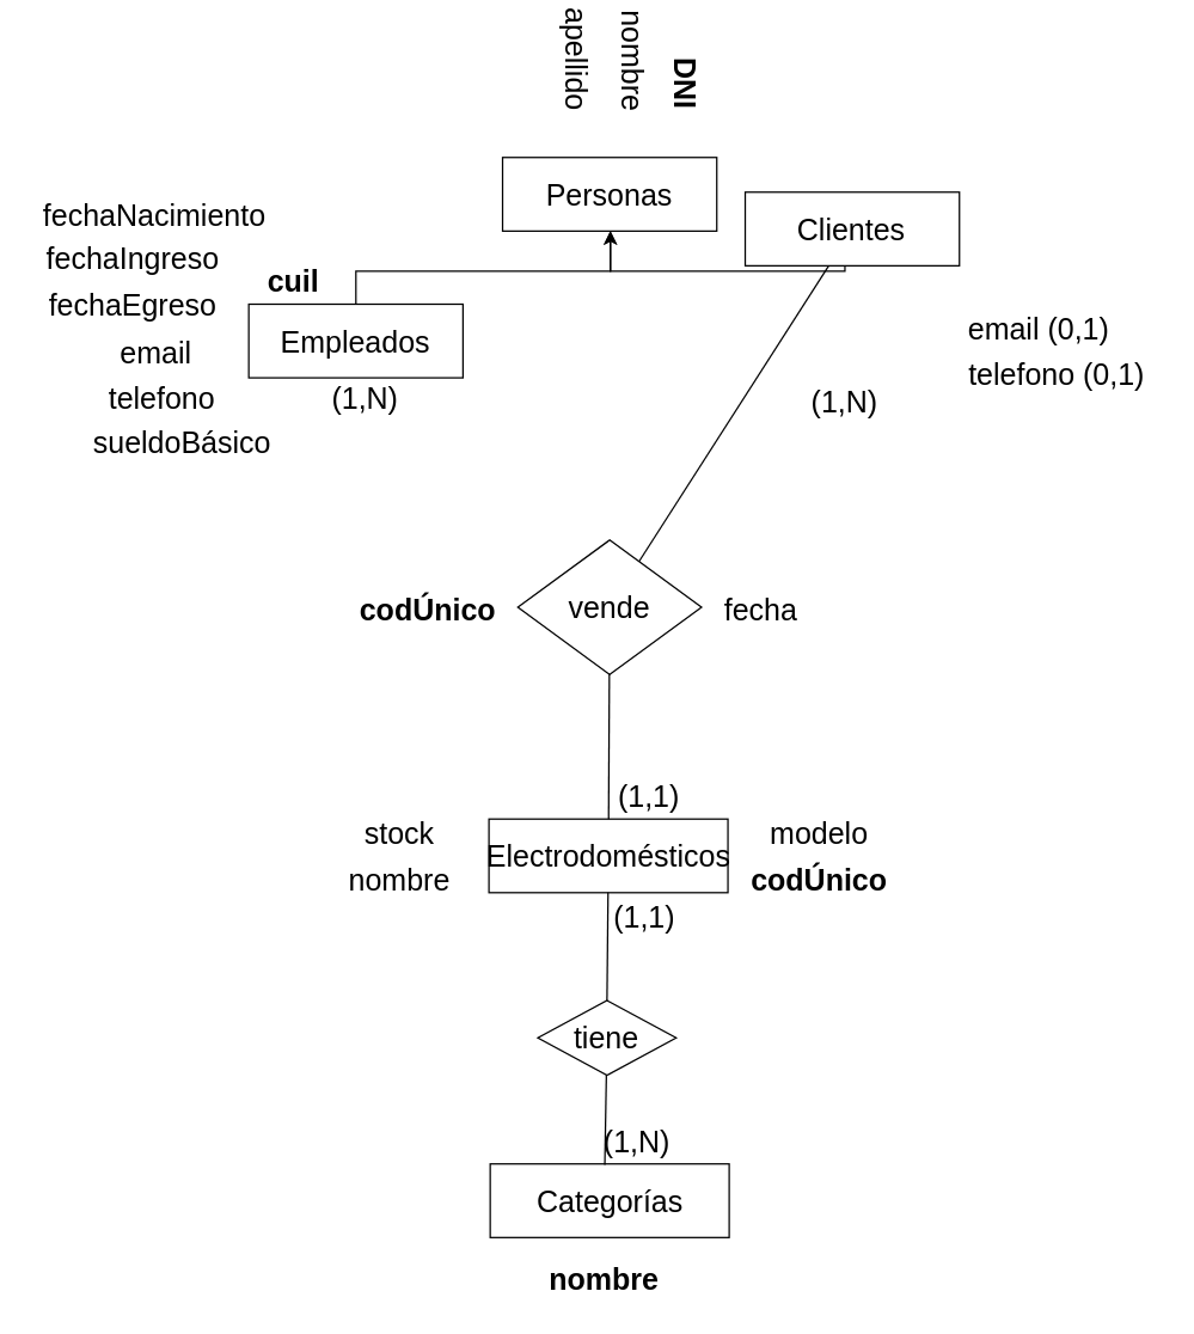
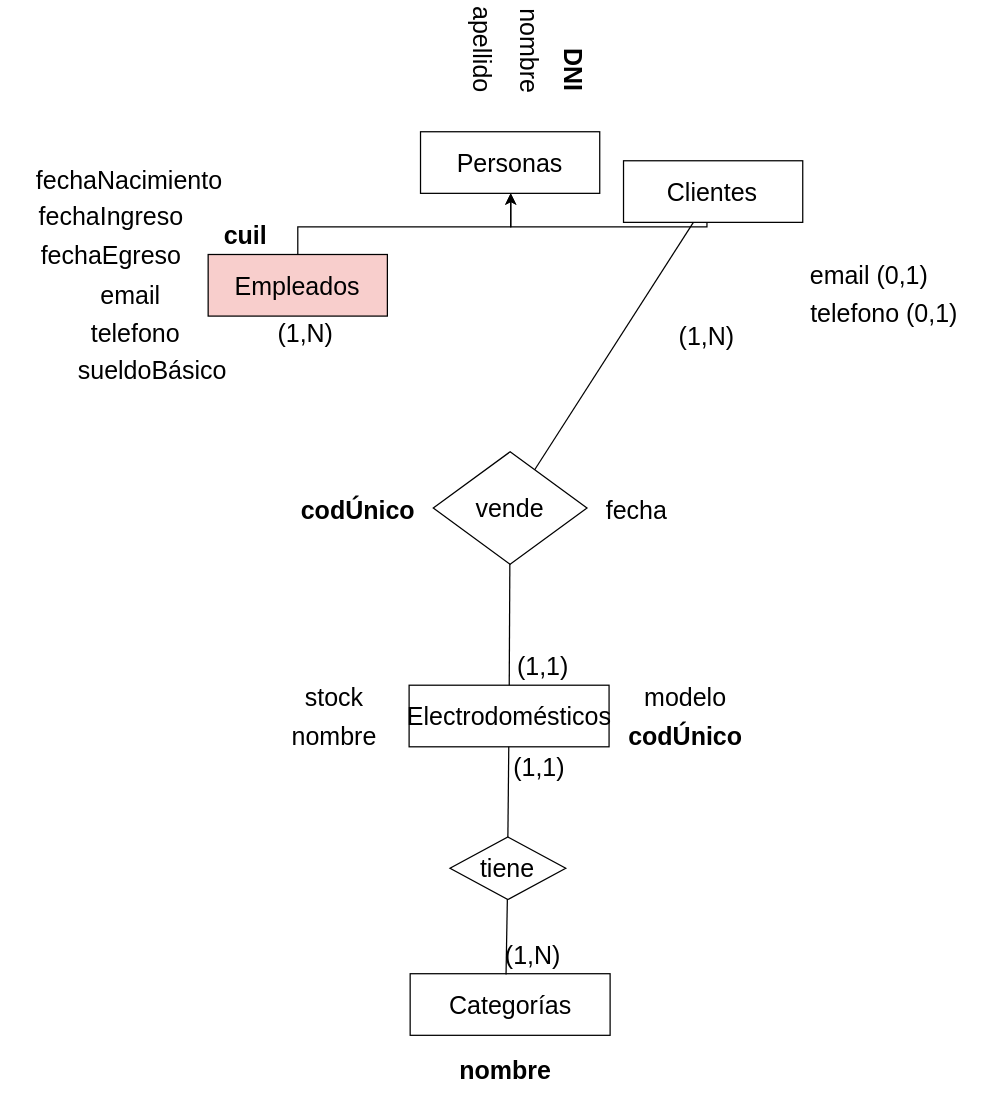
  <mxCell id="0" />
  <mxCell id="1" parent="0" />
  <mxCell id="2" value="&lt;font style=&quot;font-size: 20px;&quot;&gt;Personas&lt;/font&gt;" style="whiteSpace=wrap;html=1;align=center;fontSize=20;" vertex="1" parent="1"><mxGeometry x="335.8" y="101.92" width="143.41" height="49.29" as="geometry" /></mxCell>
  <mxCell id="3" value="&lt;b style=&quot;font-size: 20px;&quot;&gt;DNI&lt;/b&gt;" style="text;html=1;strokeColor=none;fillColor=none;align=center;verticalAlign=middle;whiteSpace=wrap;rounded=0;fontSize=20;rotation=90;" vertex="1" parent="1"><mxGeometry x="424.95" y="40.61" width="68.29" height="24.29" as="geometry" /></mxCell>
  <mxCell id="4" value="nombre" style="text;html=1;strokeColor=none;fillColor=none;align=center;verticalAlign=middle;whiteSpace=wrap;rounded=0;fontSize=20;rotation=90;" vertex="1" parent="1"><mxGeometry x="383.53" y="21.44" width="80.38" height="31.43" as="geometry" /></mxCell>
  <mxCell id="5" value="" style="edgeStyle=orthogonalEdgeStyle;rounded=0;orthogonalLoop=1;jettySize=auto;html=1;" edge="1" parent="1" source="6" target="2"><mxGeometry relative="1" as="geometry"><Array as="points"><mxPoint x="238" y="178" /><mxPoint x="408" y="178" /></Array></mxGeometry></mxCell>
- <mxCell id="6" value="&lt;font style=&quot;font-size: 20px;&quot;&gt;Empleados&lt;/font&gt;" style="whiteSpace=wrap;html=1;align=center;fontSize=20;" vertex="1" parent="1"><mxGeometry x="165.87" y="200.14" width="143.41" height="49.29" as="geometry" /></mxCell>
+ <mxCell id="6" value="&lt;font style=&quot;font-size: 20px;&quot;&gt;Empleados&lt;/font&gt;" style="whiteSpace=wrap;html=1;align=center;fontSize=20;fillColor=#f8cecc;" vertex="1" parent="1"><mxGeometry x="165.87" y="200.14" width="143.41" height="49.29" as="geometry" /></mxCell>
  <mxCell id="7" value="" style="edgeStyle=orthogonalEdgeStyle;rounded=0;orthogonalLoop=1;jettySize=auto;html=1;" edge="1" parent="1" source="8" target="2"><mxGeometry relative="1" as="geometry"><Array as="points"><mxPoint x="565" y="178" /><mxPoint x="408" y="178" /></Array></mxGeometry></mxCell>
  <mxCell id="8" value="&lt;font style=&quot;font-size: 20px;&quot;&gt;Clientes&lt;/font&gt;" style="whiteSpace=wrap;html=1;align=center;fontSize=20;" vertex="1" parent="1"><mxGeometry x="498.24" y="125.14" width="143.41" height="49.29" as="geometry" /></mxCell>
  <mxCell id="9" value="apellido" style="text;html=1;strokeColor=none;fillColor=none;align=center;verticalAlign=middle;whiteSpace=wrap;rounded=0;fontSize=20;rotation=90;" vertex="1" parent="1"><mxGeometry x="346.65" y="20.4" width="78.3" height="31.43" as="geometry" /></mxCell>
  <mxCell id="10" value="email" style="text;html=1;strokeColor=none;fillColor=none;align=center;verticalAlign=middle;whiteSpace=wrap;rounded=0;fontSize=20;rotation=0;" vertex="1" parent="1"><mxGeometry x="75.5" y="216.03" width="55.86" height="31.43" as="geometry" /></mxCell>
  <mxCell id="11" value="telefono" style="text;html=1;strokeColor=none;fillColor=none;align=center;verticalAlign=middle;whiteSpace=wrap;rounded=0;fontSize=20;rotation=0;direction=west;" vertex="1" parent="1"><mxGeometry x="67.15" y="247.46" width="82.45" height="31.43" as="geometry" /></mxCell>
  <mxCell id="12" value="&lt;b&gt;cuil&lt;/b&gt;" style="text;html=1;strokeColor=none;fillColor=none;align=center;verticalAlign=middle;whiteSpace=wrap;rounded=0;fontSize=20;rotation=0;" vertex="1" parent="1"><mxGeometry x="165.87" y="168" width="60" height="31.43" as="geometry" /></mxCell>
  <mxCell id="13" value="fechaNacimiento" style="text;html=1;strokeColor=none;fillColor=none;align=center;verticalAlign=middle;whiteSpace=wrap;rounded=0;fontSize=20;rotation=0;" vertex="1" parent="1"><mxGeometry x="28.43" y="124.24" width="150" height="31.43" as="geometry" /></mxCell>
  <mxCell id="14" value="fechaIngreso" style="text;html=1;strokeColor=none;fillColor=none;align=center;verticalAlign=middle;whiteSpace=wrap;rounded=0;fontSize=20;rotation=0;" vertex="1" parent="1"><mxGeometry x="20" y="153.17" width="137.44" height="31.43" as="geometry" /></mxCell>
  <mxCell id="15" value="fechaEgreso" style="text;html=1;strokeColor=none;fillColor=none;align=center;verticalAlign=middle;whiteSpace=wrap;rounded=0;fontSize=20;rotation=0;" vertex="1" parent="1"><mxGeometry x="20" y="184.6" width="137.44" height="31.43" as="geometry" /></mxCell>
  <mxCell id="16" value="sueldoBásico" style="text;html=1;strokeColor=none;fillColor=none;align=center;verticalAlign=middle;whiteSpace=wrap;rounded=0;fontSize=20;rotation=0;" vertex="1" parent="1"><mxGeometry x="52.94" y="276.03" width="137.44" height="31.43" as="geometry" /></mxCell>
  <mxCell id="17" value="email (0,1)" style="text;html=1;strokeColor=none;fillColor=none;align=center;verticalAlign=middle;whiteSpace=wrap;rounded=0;fontSize=20;rotation=0;" vertex="1" parent="1"><mxGeometry x="640.37" y="200.14" width="110" height="31.43" as="geometry" /></mxCell>
  <mxCell id="18" value="telefono (0,1)" style="text;html=1;strokeColor=none;fillColor=none;align=center;verticalAlign=middle;whiteSpace=wrap;rounded=0;fontSize=20;rotation=0;" vertex="1" parent="1"><mxGeometry x="636.65" y="231.57" width="139.88" height="31.43" as="geometry" /></mxCell>
  <mxCell id="19" value="&lt;font style=&quot;font-size: 20px;&quot;&gt;Electrodomésticos&lt;/font&gt;" style="whiteSpace=wrap;html=1;align=center;fontSize=20;" vertex="1" parent="1"><mxGeometry x="326.67" y="544.79" width="160" height="49.29" as="geometry" /></mxCell>
  <mxCell id="20" value="&lt;font style=&quot;font-size: 20px;&quot;&gt;Categorías&lt;/font&gt;" style="whiteSpace=wrap;html=1;align=center;fontSize=20;" vertex="1" parent="1"><mxGeometry x="327.51" y="775.65" width="160" height="49.29" as="geometry" /></mxCell>
  <mxCell id="21" value="&lt;b&gt;codÚnico&lt;/b&gt;" style="text;html=1;strokeColor=none;fillColor=none;align=center;verticalAlign=middle;whiteSpace=wrap;rounded=0;fontSize=20;rotation=0;" vertex="1" parent="1"><mxGeometry x="507.71" y="569.43" width="80.38" height="31.43" as="geometry" /></mxCell>
  <mxCell id="22" value="nombre" style="text;html=1;strokeColor=none;fillColor=none;align=center;verticalAlign=middle;whiteSpace=wrap;rounded=0;fontSize=20;rotation=0;" vertex="1" parent="1"><mxGeometry x="227.69" y="569.43" width="78.3" height="31.43" as="geometry" /></mxCell>
  <mxCell id="23" value="modelo" style="text;html=1;strokeColor=none;fillColor=none;align=center;verticalAlign=middle;whiteSpace=wrap;rounded=0;fontSize=20;rotation=0;" vertex="1" parent="1"><mxGeometry x="508.75" y="538" width="78.3" height="31.43" as="geometry" /></mxCell>
  <mxCell id="24" value="stock" style="text;html=1;strokeColor=none;fillColor=none;align=center;verticalAlign=middle;whiteSpace=wrap;rounded=0;fontSize=20;rotation=0;" vertex="1" parent="1"><mxGeometry x="227.69" y="538" width="78.3" height="31.43" as="geometry" /></mxCell>
  <mxCell id="25" value="&lt;b&gt;nombre&lt;/b&gt;" style="text;html=1;strokeColor=none;fillColor=none;align=center;verticalAlign=middle;whiteSpace=wrap;rounded=0;fontSize=20;rotation=0;" vertex="1" parent="1"><mxGeometry x="364.88" y="836.29" width="78.3" height="31.43" as="geometry" /></mxCell>
  <mxCell id="26" value="&lt;b&gt;codÚnico&lt;/b&gt;" style="text;html=1;strokeColor=none;fillColor=none;align=center;verticalAlign=middle;whiteSpace=wrap;rounded=0;fontSize=20;rotation=0;" vertex="1" parent="1"><mxGeometry x="246.29" y="388" width="80.38" height="31.43" as="geometry" /></mxCell>
  <mxCell id="27" value="fecha" style="text;html=1;strokeColor=none;fillColor=none;align=center;verticalAlign=middle;whiteSpace=wrap;rounded=0;fontSize=20;rotation=0;" vertex="1" parent="1"><mxGeometry x="469.01" y="388" width="80.38" height="31.43" as="geometry" /></mxCell>
  <mxCell id="28" value="&lt;font style=&quot;font-size: 20px;&quot;&gt;tiene&lt;/font&gt;" style="shape=rhombus;perimeter=rhombusPerimeter;whiteSpace=wrap;html=1;align=center;fontSize=20;" vertex="1" parent="1"><mxGeometry x="359.4" y="666.29" width="92.61" height="50" as="geometry" /></mxCell>
  <mxCell id="29" value="" style="endArrow=none;html=1;rounded=0;entryX=0.5;entryY=0;entryDx=0;entryDy=0;" edge="1" parent="1" source="19" target="28"><mxGeometry relative="1" as="geometry"><mxPoint x="500.38" y="556.29" as="sourcePoint" /><mxPoint x="660.38" y="556.29" as="targetPoint" /></mxGeometry></mxCell>
  <mxCell id="30" value="" style="endArrow=none;html=1;rounded=0;" edge="1" parent="1" source="28"><mxGeometry relative="1" as="geometry"><mxPoint x="423.23" y="618.29" as="sourcePoint" /><mxPoint x="404.23" y="776.29" as="targetPoint" /></mxGeometry></mxCell>
  <mxCell id="31" value="(1,1)" style="text;html=1;strokeColor=none;fillColor=none;align=center;verticalAlign=middle;whiteSpace=wrap;rounded=0;fontSize=20;rotation=0;" vertex="1" parent="1"><mxGeometry x="413.17" y="594.08" width="36.47" height="31.43" as="geometry" /></mxCell>
  <mxCell id="32" value="(1,N)" style="text;html=1;strokeColor=none;fillColor=none;align=center;verticalAlign=middle;whiteSpace=wrap;rounded=0;fontSize=20;rotation=0;" vertex="1" parent="1"><mxGeometry x="407.5" y="744.22" width="36.47" height="31.43" as="geometry" /></mxCell>
  <mxCell id="33" value="vende" style="shape=rhombus;perimeter=rhombusPerimeter;whiteSpace=wrap;html=1;align=center;fontSize=20;" vertex="1" parent="1"><mxGeometry x="346.01" y="358" width="123" height="90" as="geometry" /></mxCell>
  <mxCell id="34" value="" style="endArrow=none;html=1;rounded=0;" edge="1" parent="1" source="8" target="33"><mxGeometry relative="1" as="geometry"><mxPoint x="272" y="259" as="sourcePoint" /><mxPoint x="402" y="387" as="targetPoint" /></mxGeometry></mxCell>
  <mxCell id="35" value="" style="endArrow=none;html=1;rounded=0;" edge="1" parent="1" source="33" target="19"><mxGeometry relative="1" as="geometry"><mxPoint x="555" y="259" as="sourcePoint" /><mxPoint x="451" y="385" as="targetPoint" /></mxGeometry></mxCell>
  <mxCell id="36" value="(1,N)" style="text;html=1;strokeColor=none;fillColor=none;align=center;verticalAlign=middle;whiteSpace=wrap;rounded=0;fontSize=20;rotation=0;" vertex="1" parent="1"><mxGeometry x="546.71" y="249.43" width="36.47" height="31.43" as="geometry" /></mxCell>
  <mxCell id="37" value="(1,N)" style="text;html=1;strokeColor=none;fillColor=none;align=center;verticalAlign=middle;whiteSpace=wrap;rounded=0;fontSize=20;rotation=0;" vertex="1" parent="1"><mxGeometry x="225.87" y="247.46" width="36.47" height="31.43" as="geometry" /></mxCell>
  <mxCell id="38" value="(1,1)" style="text;html=1;strokeColor=none;fillColor=none;align=center;verticalAlign=middle;whiteSpace=wrap;rounded=0;fontSize=20;rotation=0;" vertex="1" parent="1"><mxGeometry x="415.54" y="513.36" width="36.47" height="31.43" as="geometry" /></mxCell>
